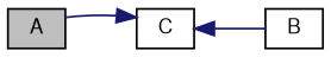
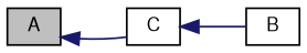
  digraph {
    rankdir=LR
    node [color=black fontname=FreeSans fontsize=10 shape=record]
    edge [color=midnightblue dir=back fontname=FreeSans fontsize=10 labelfontname=FreeSans labelfontsize=10 style=solid]
    n1 [fillcolor=grey75 fontcolor=black height=0.2 label=A style=filled width=0.4]
    n2 [height=0.2 label=C width=0.4]
    n3 [height=0.2 label=B width=0.4]
-   n2 -> n1
+   n1 -> n2
    n2 -> n3
  }
